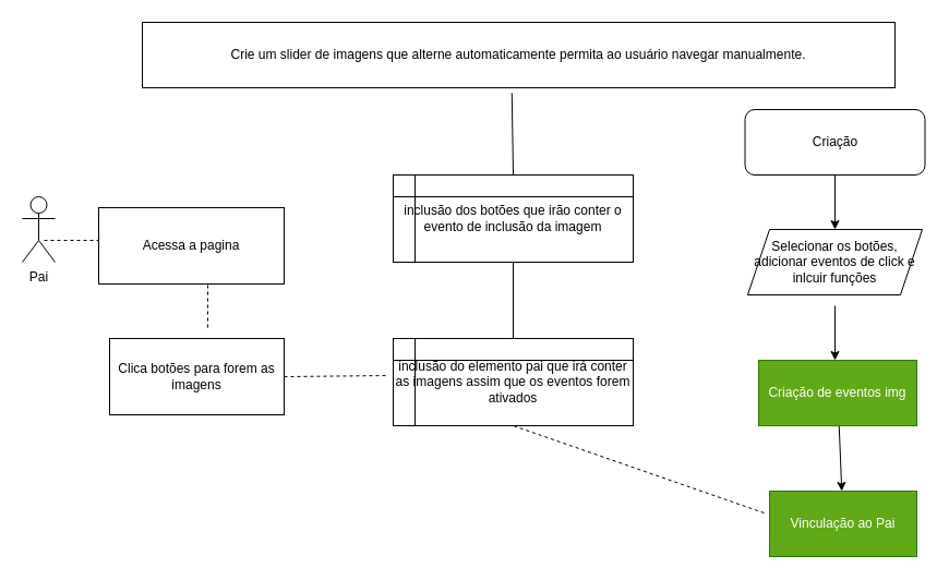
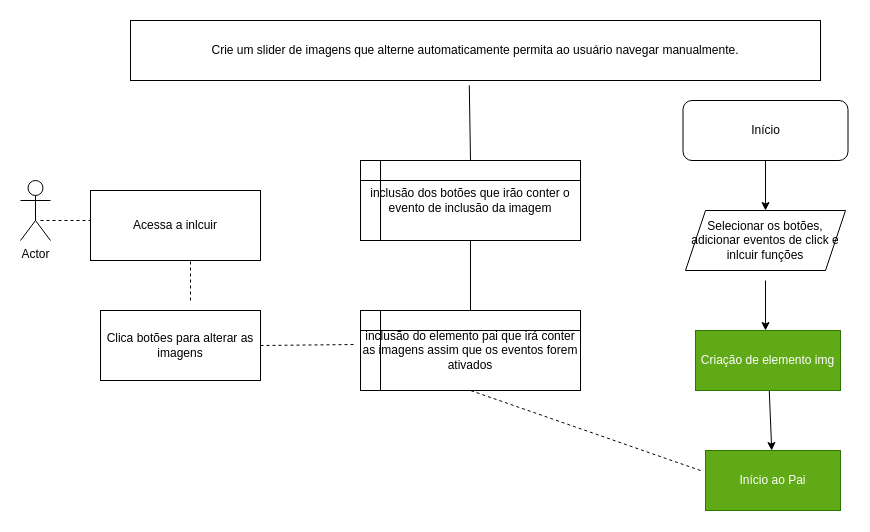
  <mxCell id="0" />
  <mxCell id="1" parent="0" />
  <mxCell id="2" value="Crie um slider de imagens que alterne automaticamente permita ao usuário navegar manualmente." style="rounded=0;whiteSpace=wrap;html=1;" parent="1" vertex="1"><mxGeometry x="130" y="20" width="690" height="60" as="geometry" /></mxCell>
- <mxCell id="3" value="Pai" style="shape=umlActor;verticalLabelPosition=bottom;verticalAlign=top;html=1;outlineConnect=0;" parent="1" vertex="1"><mxGeometry x="20" y="180" width="30" height="60" as="geometry" /></mxCell>
- <mxCell id="4" value="Acessa a pagina" style="rounded=0;whiteSpace=wrap;html=1;" parent="1" vertex="1"><mxGeometry x="90" y="190" width="170" height="70" as="geometry" /></mxCell>
- <mxCell id="5" value="Clica botões para forem as imagens" style="rounded=0;whiteSpace=wrap;html=1;" parent="1" vertex="1"><mxGeometry x="100" y="310" width="160" height="70" as="geometry" /></mxCell>
+ <mxCell id="3" value="Actor" style="shape=umlActor;verticalLabelPosition=bottom;verticalAlign=top;html=1;outlineConnect=0;" parent="1" vertex="1"><mxGeometry x="20" y="180" width="30" height="60" as="geometry" /></mxCell>
+ <mxCell id="4" value="Acessa a inlcuir" style="rounded=0;whiteSpace=wrap;html=1;" parent="1" vertex="1"><mxGeometry x="90" y="190" width="170" height="70" as="geometry" /></mxCell>
+ <mxCell id="5" value="Clica botões para alterar as imagens" style="rounded=0;whiteSpace=wrap;html=1;" parent="1" vertex="1"><mxGeometry x="100" y="310" width="160" height="70" as="geometry" /></mxCell>
  <mxCell id="6" value="" style="endArrow=none;dashed=1;html=1;" parent="1" edge="1"><mxGeometry width="50" height="50" relative="1" as="geometry"><mxPoint x="40" y="220" as="sourcePoint" /><mxPoint x="90" y="220" as="targetPoint" /></mxGeometry></mxCell>
  <mxCell id="7" value="" style="endArrow=none;dashed=1;html=1;" parent="1" edge="1"><mxGeometry width="50" height="50" relative="1" as="geometry"><mxPoint x="190" y="300" as="sourcePoint" /><mxPoint x="190" y="260" as="targetPoint" /></mxGeometry></mxCell>
  <mxCell id="8" value="inclusão dos botões que irão conter o evento de inclusão da imagem" style="shape=internalStorage;whiteSpace=wrap;html=1;backgroundOutline=1;" parent="1" vertex="1"><mxGeometry x="360" y="160" width="220" height="80" as="geometry" /></mxCell>
  <mxCell id="9" value="inclusão do elemento pai que irá conter as imagens assim que os eventos forem ativados" style="shape=internalStorage;whiteSpace=wrap;html=1;backgroundOutline=1;" parent="1" vertex="1"><mxGeometry x="360" y="310" width="220" height="80" as="geometry" /></mxCell>
  <mxCell id="10" value="" style="endArrow=none;html=1;" parent="1" edge="1"><mxGeometry width="50" height="50" relative="1" as="geometry"><mxPoint x="470" y="310" as="sourcePoint" /><mxPoint x="470" y="240" as="targetPoint" /></mxGeometry></mxCell>
  <mxCell id="11" value="" style="endArrow=none;html=1;entryX=0.491;entryY=1.08;entryDx=0;entryDy=0;entryPerimeter=0;" parent="1" target="2" edge="1"><mxGeometry width="50" height="50" relative="1" as="geometry"><mxPoint x="470" y="160" as="sourcePoint" /><mxPoint x="520" y="110" as="targetPoint" /></mxGeometry></mxCell>
- <mxCell id="12" value="Criação" style="rounded=1;whiteSpace=wrap;html=1;" vertex="1" parent="1"><mxGeometry x="682.5" y="100" width="165" height="60" as="geometry" /></mxCell>
+ <mxCell id="12" value="Início" style="rounded=1;whiteSpace=wrap;html=1;" vertex="1" parent="1"><mxGeometry x="682.5" y="100" width="165" height="60" as="geometry" /></mxCell>
  <mxCell id="13" value="" style="endArrow=classic;html=1;exitX=0.5;exitY=1;exitDx=0;exitDy=0;entryX=0.5;entryY=0;entryDx=0;entryDy=0;" edge="1" parent="1" source="12"><mxGeometry width="50" height="50" relative="1" as="geometry"><mxPoint x="420" y="260" as="sourcePoint" /><mxPoint x="765" y="210" as="targetPoint" /></mxGeometry></mxCell>
  <mxCell id="14" value="" style="endArrow=classic;html=1;exitX=0.5;exitY=1;exitDx=0;exitDy=0;" edge="1" parent="1"><mxGeometry width="50" height="50" relative="1" as="geometry"><mxPoint x="765" y="280" as="sourcePoint" /><mxPoint x="765" y="330" as="targetPoint" /></mxGeometry></mxCell>
  <mxCell id="15" value="Selecionar os botões, adicionar eventos de click e inlcuir funções" style="shape=parallelogram;perimeter=parallelogramPerimeter;whiteSpace=wrap;html=1;fixedSize=1;" vertex="1" parent="1"><mxGeometry x="685" y="210" width="160" height="60" as="geometry" /></mxCell>
  <mxCell id="16" value="" style="edgeStyle=none;html=1;" edge="1" parent="1" source="17" target="18"><mxGeometry relative="1" as="geometry" /></mxCell>
- <mxCell id="17" value="Criação de eventos img" style="rounded=0;whiteSpace=wrap;html=1;fillColor=#60a917;fontColor=#ffffff;strokeColor=#2D7600;" vertex="1" parent="1"><mxGeometry x="695" y="330" width="145" height="60" as="geometry" /></mxCell>
- <mxCell id="18" value="Vinculação ao Pai" style="whiteSpace=wrap;html=1;fillColor=#60a917;strokeColor=#2D7600;fontColor=#ffffff;rounded=0;" vertex="1" parent="1"><mxGeometry x="705" y="450" width="135" height="60" as="geometry" /></mxCell>
+ <mxCell id="17" value="Criação de elemento img" style="rounded=0;whiteSpace=wrap;html=1;fillColor=#60a917;fontColor=#ffffff;strokeColor=#2D7600;" vertex="1" parent="1"><mxGeometry x="695" y="330" width="145" height="60" as="geometry" /></mxCell>
+ <mxCell id="18" value="Início ao Pai" style="whiteSpace=wrap;html=1;fillColor=#60a917;strokeColor=#2D7600;fontColor=#ffffff;rounded=0;" vertex="1" parent="1"><mxGeometry x="705" y="450" width="135" height="60" as="geometry" /></mxCell>
  <mxCell id="19" value="" style="endArrow=none;dashed=1;html=1;exitX=1;exitY=0.5;exitDx=0;exitDy=0;entryX=-0.018;entryY=0.425;entryDx=0;entryDy=0;entryPerimeter=0;" edge="1" parent="1" source="5" target="9"><mxGeometry width="50" height="50" relative="1" as="geometry"><mxPoint x="420" y="370" as="sourcePoint" /><mxPoint x="470" y="320" as="targetPoint" /></mxGeometry></mxCell>
  <mxCell id="20" value="" style="endArrow=none;dashed=1;html=1;entryX=0.5;entryY=1;entryDx=0;entryDy=0;" edge="1" parent="1" target="9"><mxGeometry width="50" height="50" relative="1" as="geometry"><mxPoint x="700" y="470" as="sourcePoint" /><mxPoint x="470" y="320" as="targetPoint" /></mxGeometry></mxCell>
